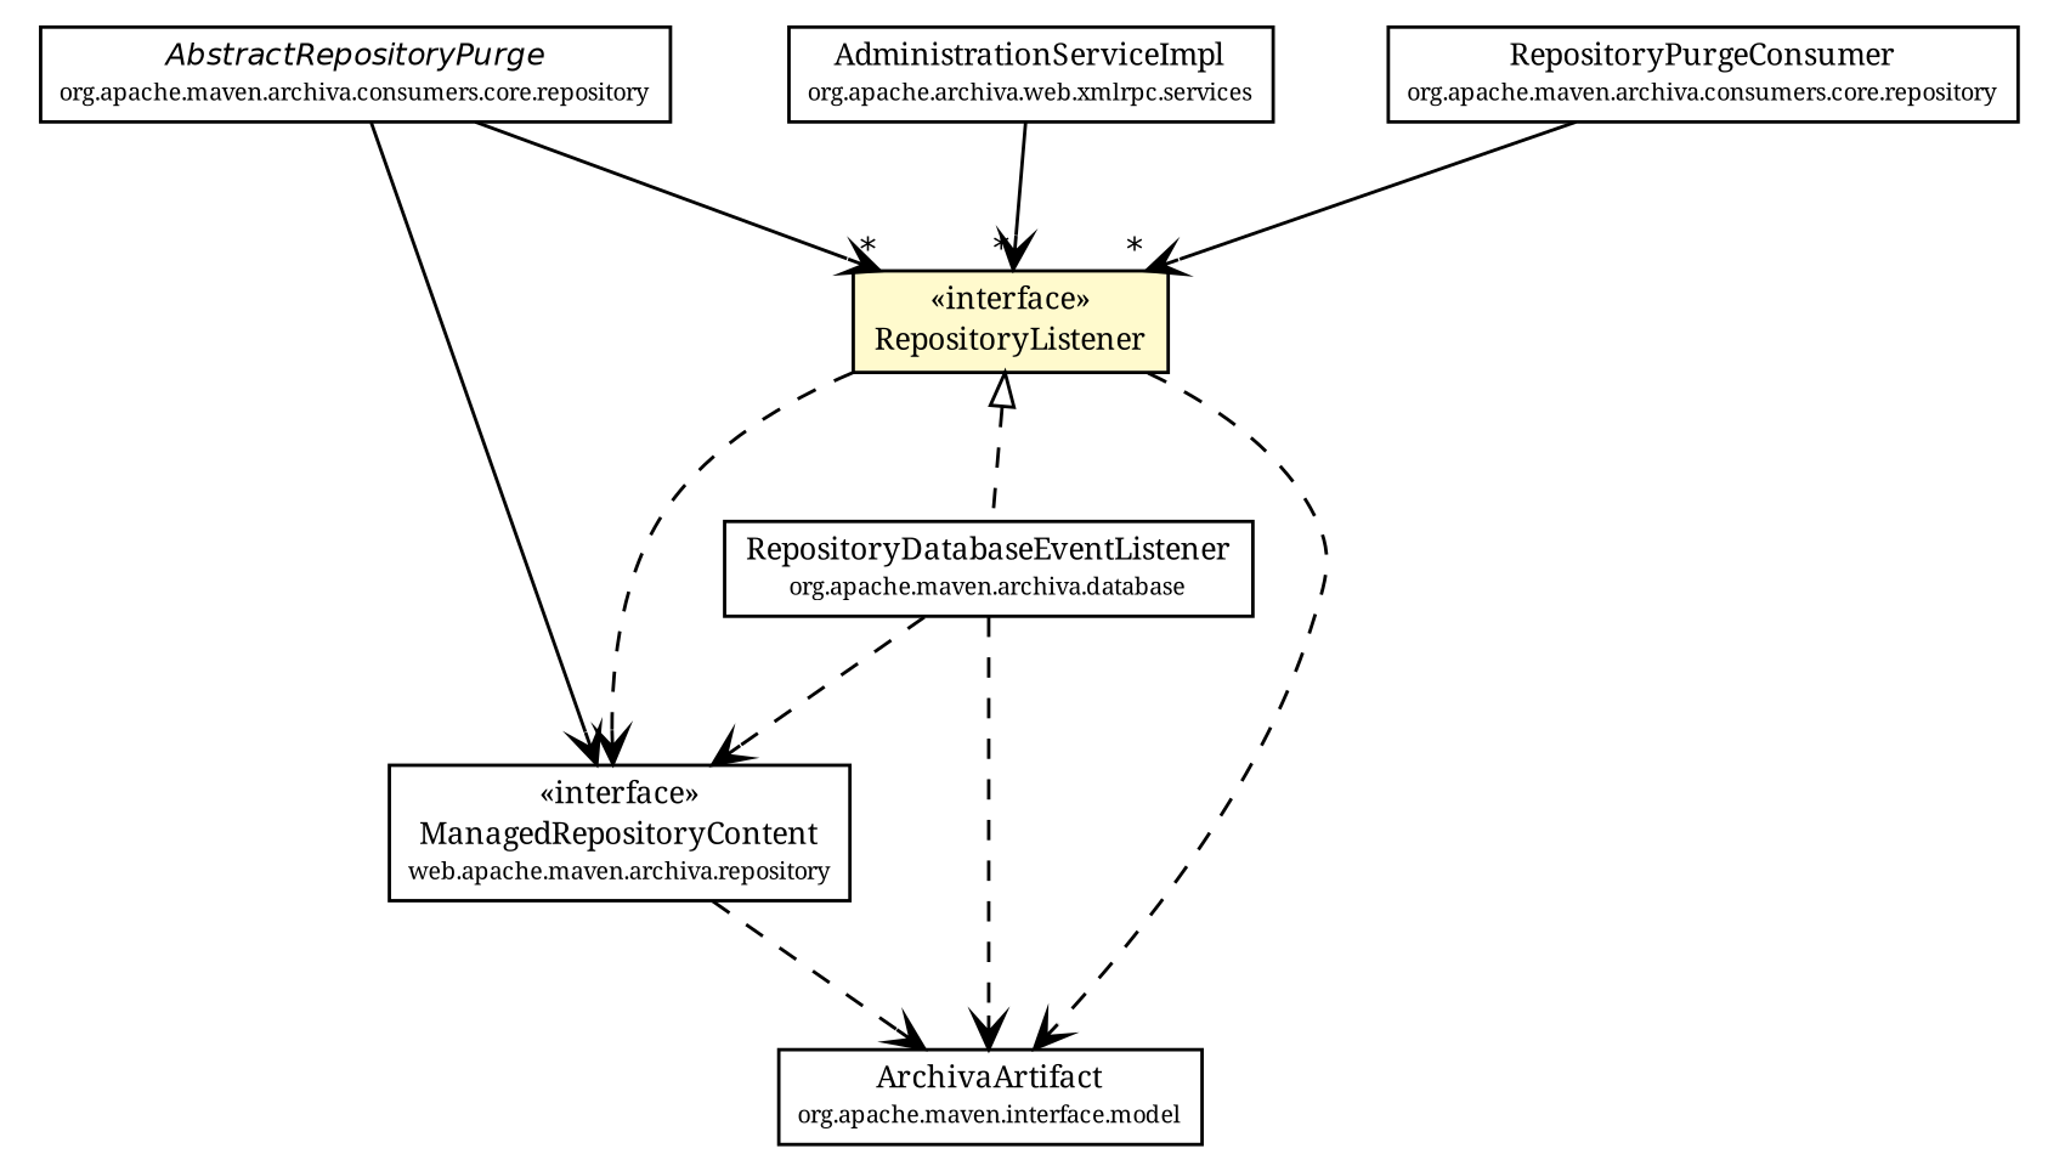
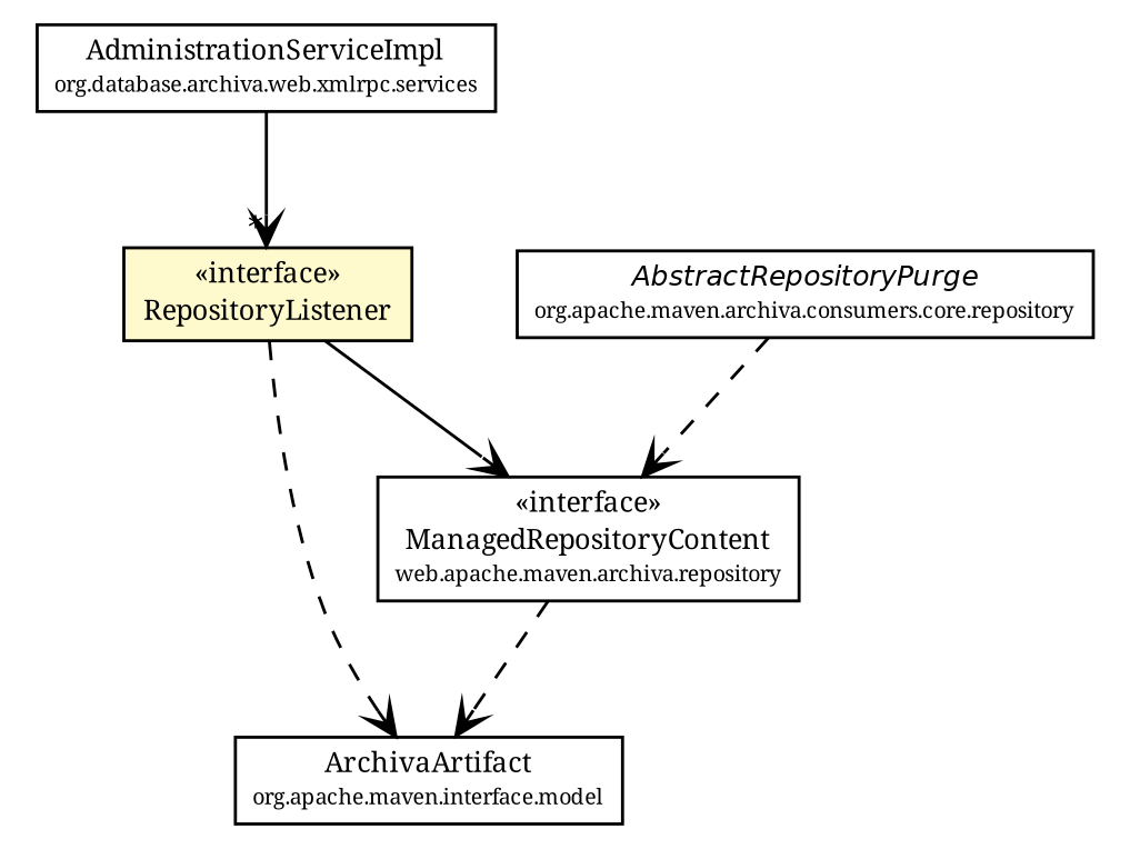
  digraph {
    fontname="Noto Serif"
    node [fontcolor=black fontname="Noto Serif" fontsize=9.0 shape=plaintext]
    edge [arrowhead=open color=black fontcolor=black fontname="Noto Serif" fontsize=10.0 headport=p labelfontname=Helvetica labelfontsize=10 style=dashed tailport=p]
    n1 [label=<<table border="0" cellborder="1" cellspacing="0" cellpadding="2" port="p" href="../../model/ArchivaArtifact.html"> 		<tr><td><table border="0" cellspacing="0" cellpadding="1"> 			<tr><td> ArchivaArtifact </td></tr> 			<tr><td><font point-size="7.0"> org.apache.maven.interface.model </font></td></tr> 		</table></td></tr> 		</table>>]
    n2 [label=<<table border="0" cellborder="1" cellspacing="0" cellpadding="2" port="p" href="../ManagedRepositoryContent.html"> 		<tr><td><table border="0" cellspacing="0" cellpadding="1"> 			<tr><td> &laquo;interface&raquo; </td></tr> 			<tr><td> ManagedRepositoryContent </td></tr> 			<tr><td><font point-size="7.0"> web.apache.maven.archiva.repository </font></td></tr> 		</table></td></tr> 		</table>>]
    n3 [label=<<table border="0" cellborder="1" cellspacing="0" cellpadding="2" port="p" bgcolor="lemonChiffon" href="./RepositoryListener.html"> 		<tr><td><table border="0" cellspacing="0" cellpadding="1"> 			<tr><td> &laquo;interface&raquo; </td></tr> 			<tr><td> RepositoryListener </td></tr> 		</table></td></tr> 		</table>>]
-   n4 [label=<<table border="0" cellborder="1" cellspacing="0" cellpadding="2" port="p" href="../../database/RepositoryDatabaseEventListener.html"> 		<tr><td><table border="0" cellspacing="0" cellpadding="1"> 			<tr><td> RepositoryDatabaseEventListener </td></tr> 			<tr><td><font point-size="7.0"> org.apache.maven.archiva.database </font></td></tr> 		</table></td></tr> 		</table>>]
-   n5 [label=<<table border="0" cellborder="1" cellspacing="0" cellpadding="2" port="p" href="../../consumers/core/repository/RepositoryPurgeConsumer.html"> 		<tr><td><table border="0" cellspacing="0" cellpadding="1"> 			<tr><td> RepositoryPurgeConsumer </td></tr> 			<tr><td><font point-size="7.0"> org.apache.maven.archiva.consumers.core.repository </font></td></tr> 		</table></td></tr> 		</table>>]
    n6 [label=<<table border="0" cellborder="1" cellspacing="0" cellpadding="2" port="p" href="../../consumers/core/repository/AbstractRepositoryPurge.html"> 		<tr><td><table border="0" cellspacing="0" cellpadding="1"> 			<tr><td><font face="Helvetica-Oblique"> AbstractRepositoryPurge </font></td></tr> 			<tr><td><font point-size="7.0"> org.apache.maven.archiva.consumers.core.repository </font></td></tr> 		</table></td></tr> 		</table>>]
-   n7 [label=<<table border="0" cellborder="1" cellspacing="0" cellpadding="2" port="p" href="../../../../archiva/web/xmlrpc/services/AdministrationServiceImpl.html"> 		<tr><td><table border="0" cellspacing="0" cellpadding="1"> 			<tr><td> AdministrationServiceImpl </td></tr> 			<tr><td><font point-size="7.0"> org.apache.archiva.web.xmlrpc.services </font></td></tr> 		</table></td></tr> 		</table>>]
+   n7 [label=<<table border="0" cellborder="1" cellspacing="0" cellpadding="2" port="p" href="../../../../archiva/web/xmlrpc/services/AdministrationServiceImpl.html"> 		<tr><td><table border="0" cellspacing="0" cellpadding="1"> 			<tr><td> AdministrationServiceImpl </td></tr> 			<tr><td><font point-size="7.0"> org.database.archiva.web.xmlrpc.services </font></td></tr> 		</table></td></tr> 		</table>>]
    n2 -> n1
    n3 -> n1
-   n3 -> n2
-   n3 -> n4 [arrowtail=empty dir=back fontsize=10 arrowhead="" color="" fontcolor=""]
-   n4 -> n1
-   n4 -> n2
-   n5 -> n3 [headlabel="*" style=""]
-   n6 -> n2 [style=""]
-   n6 -> n3 [headlabel="*" style=""]
+   n3 -> n2 [style=solid]
+   n6 -> n2
    n7 -> n3 [headlabel="*" style=""]
  }
